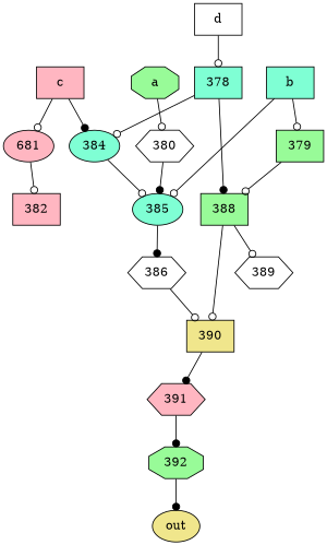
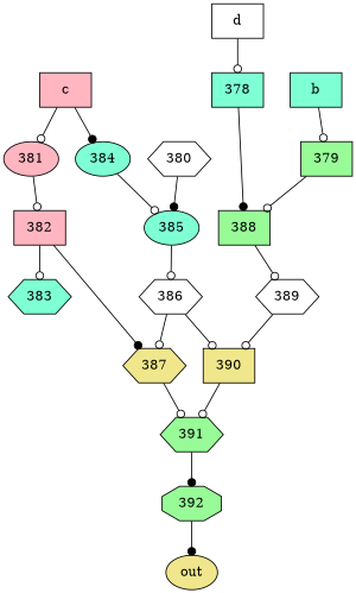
  strict digraph {
    fontname="DejaVu Serif"
    node [fillcolor=aquamarine fontname="DejaVu Serif" shape=box style=filled]
    edge [arrowhead=odot fontname="DejaVu Serif"]
    392 [fillcolor=palegreen shape=octagon]
    out [fillcolor=khaki shape=ellipse]
-   a [fillcolor=palegreen shape=octagon]
    380 [fillcolor=white shape=hexagon]
    385 [shape=ellipse]
    382 [fillcolor=lightpink]
-   391 [fillcolor=lightpink shape=hexagon]
+   383 [shape=hexagon]
+   387 [fillcolor=khaki shape=hexagon]
+   391 [fillcolor=palegreen shape=hexagon]
    390 [fillcolor=khaki]
    379 [fillcolor=palegreen]
    b
    388 [fillcolor=palegreen]
    386 [fillcolor=white shape=hexagon]
    389 [fillcolor=white shape=hexagon]
    c [fillcolor=lightpink]
-   381 [fillcolor=lightpink shape=ellipse label=681]
+   381 [fillcolor=lightpink shape=ellipse]
    384 [shape=ellipse]
    d [fillcolor=white]
    378
    392 -> out [arrowhead=dot]
-   a -> 380
    380 -> 385 [arrowhead=dot]
-   385 -> 386 [arrowhead=dot]
+   385 -> 386
+   382 -> 383
+   382 -> 387 [arrowhead=dot]
+   387 -> 391
    391 -> 392 [arrowhead=dot]
-   390 -> 391 [arrowhead=dot]
+   390 -> 391
    379 -> 388
-   b -> 385
    b -> 379
    388 -> 389
+   386 -> 387
    386 -> 390
-   388 -> 390
+   389 -> 390
    c -> 381
    c -> 384 [arrowhead=dot]
    381 -> 382
    384 -> 385
    d -> 378
    378 -> 388 [arrowhead=dot]
-   378 -> 384
  }
